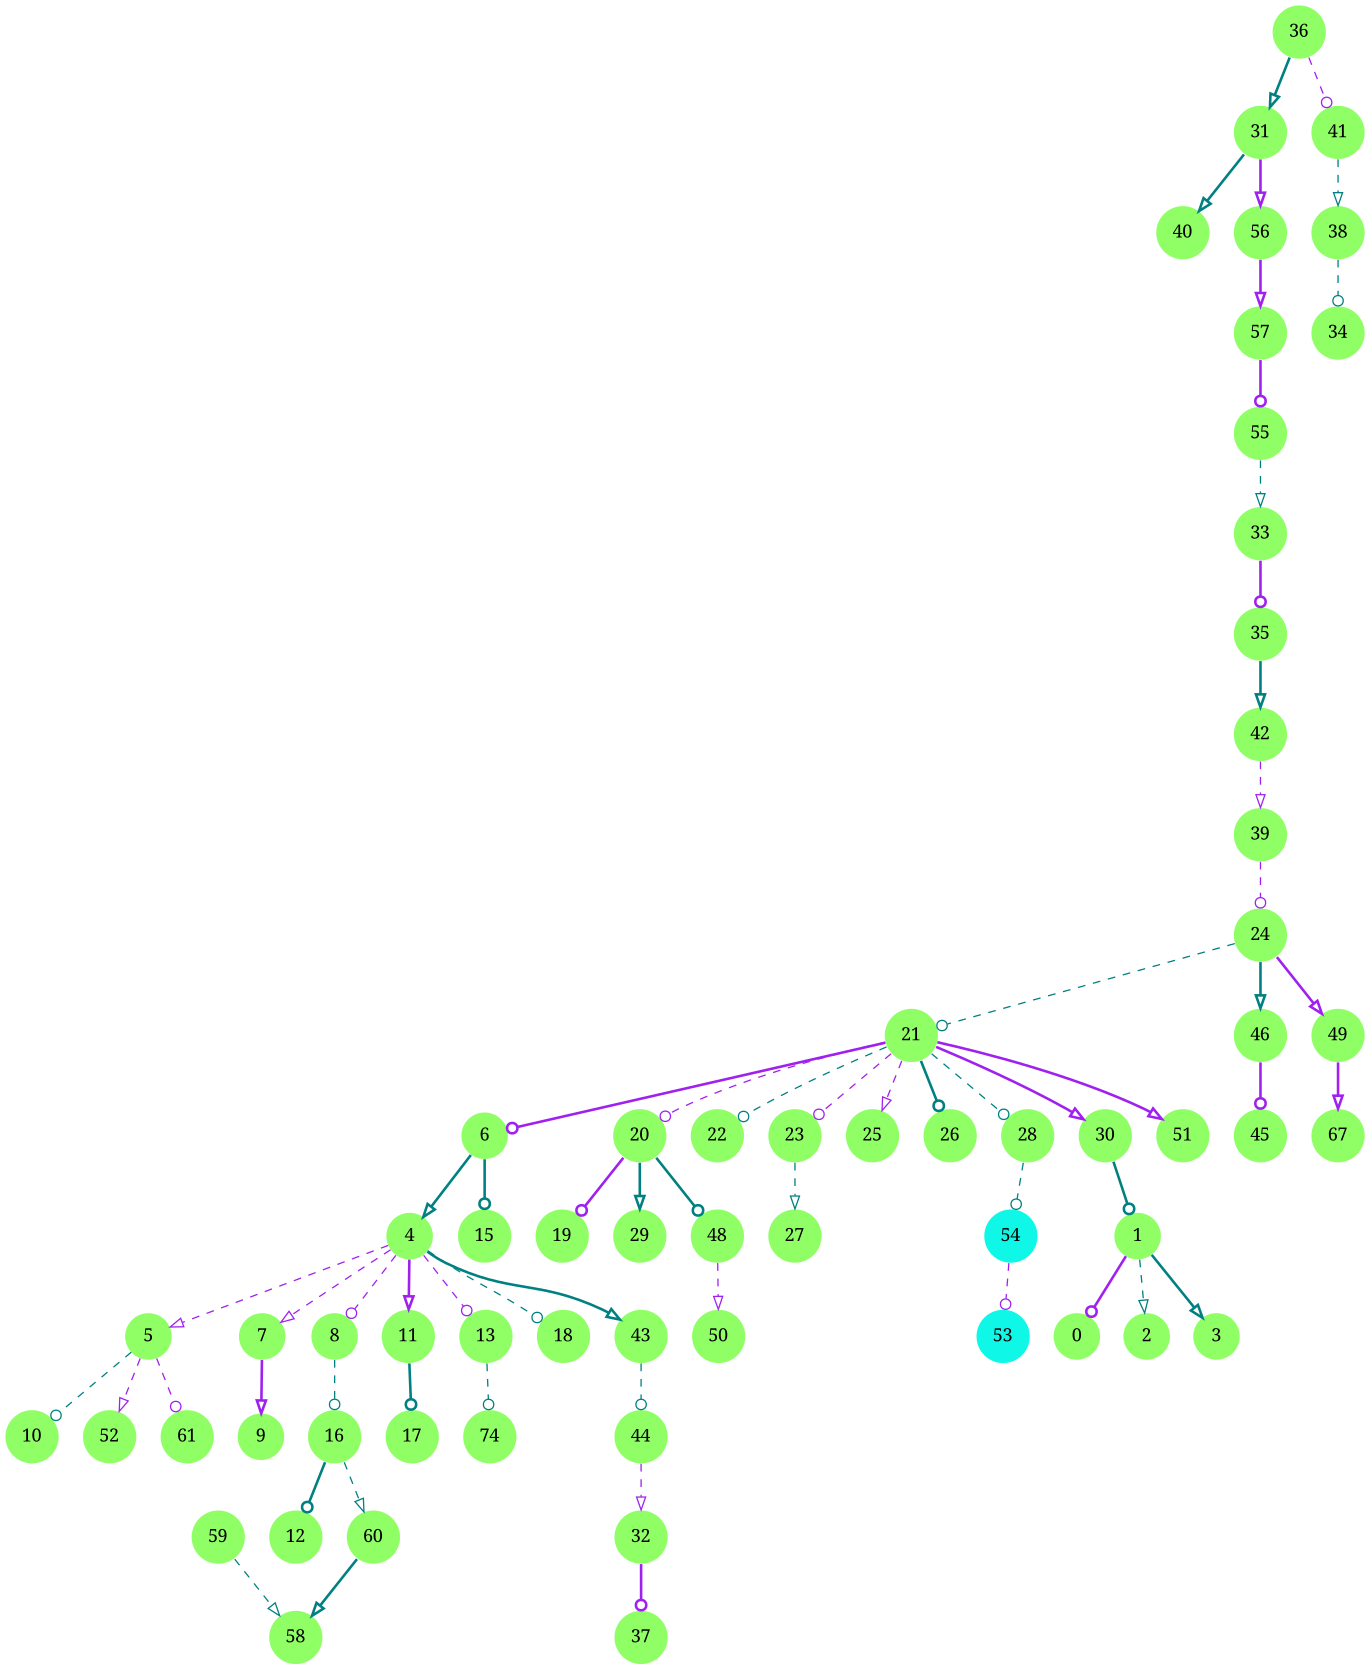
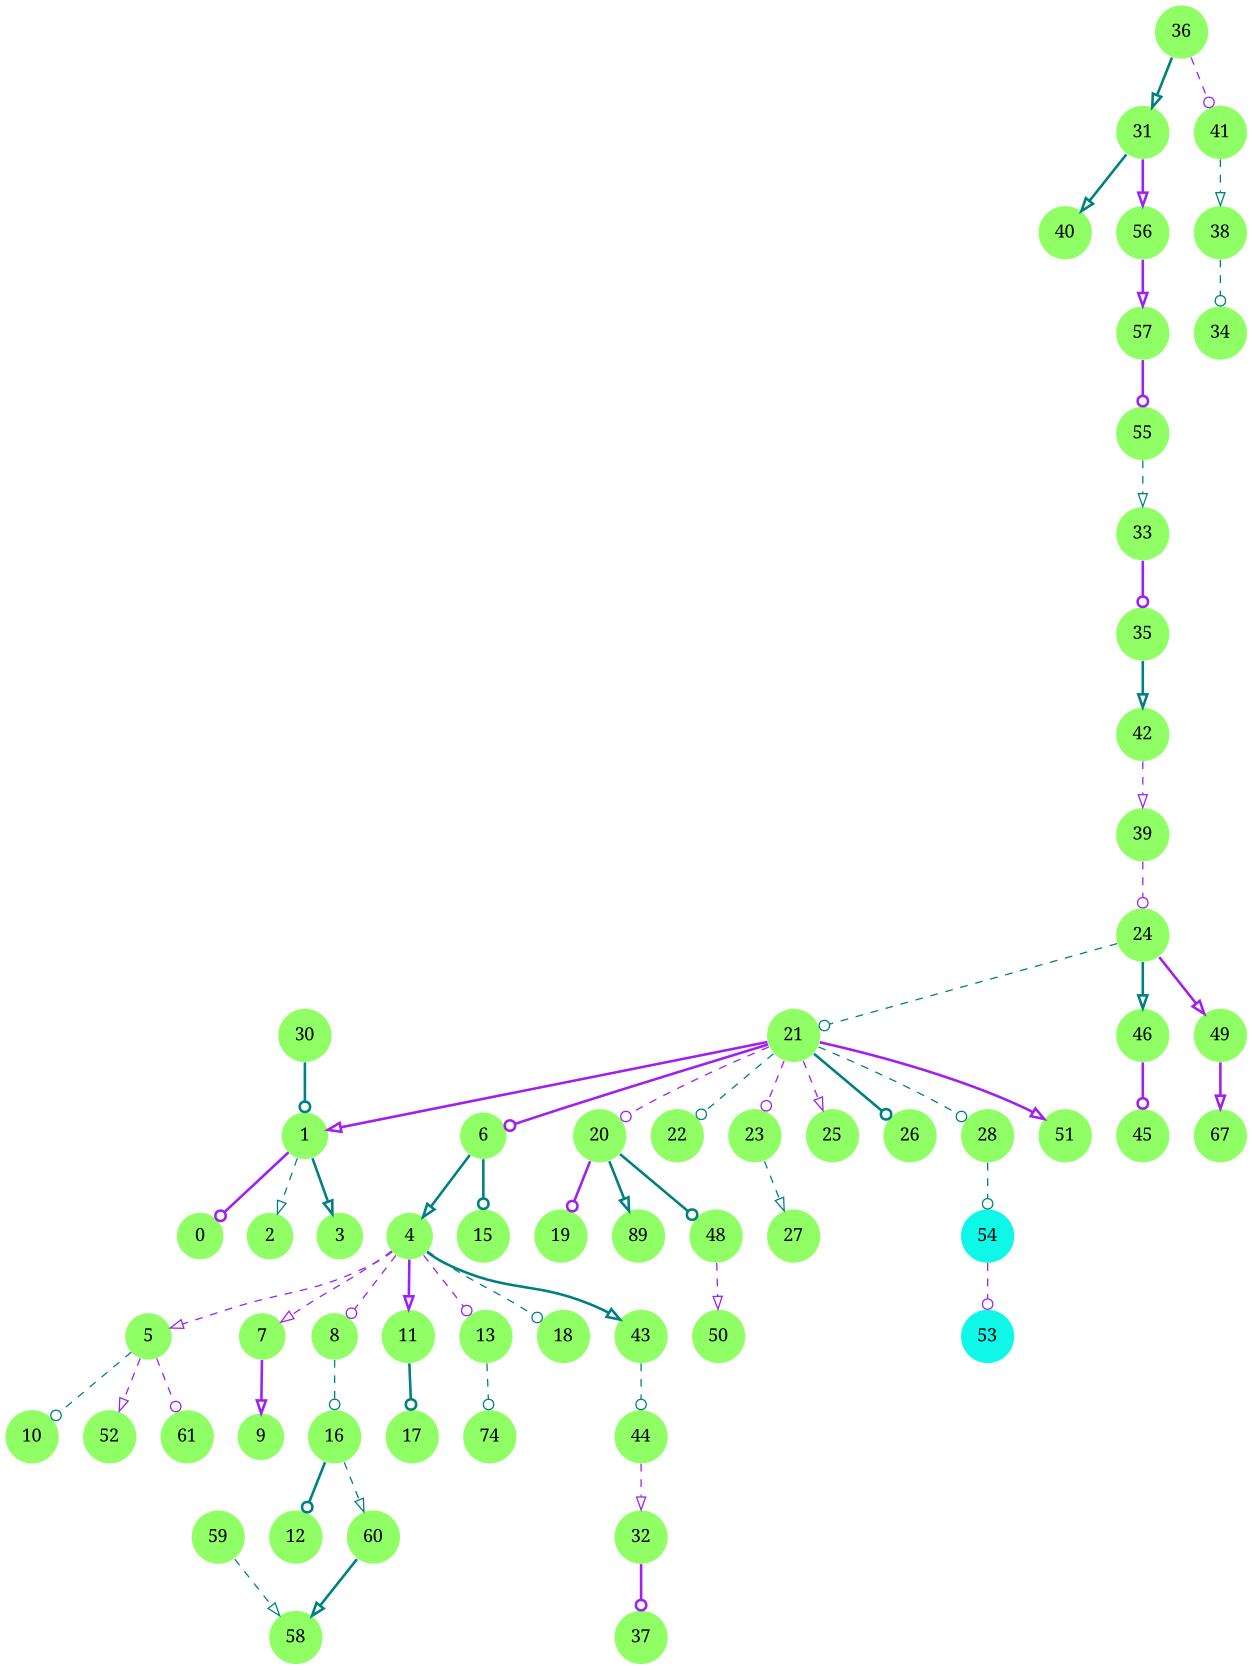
  digraph {
    fontname="Noto Serif"
    node [fillcolor="#90ff66" fontname="Noto Serif" penwidth=0 shape=circle style=filled]
    edge [arrowhead=odot color=teal fontname="Noto Serif" style=dashed]
    1
    0
    2
    3
    4
    5
    7
    8
    11
    13
    18
    43
    10
    52
    61
    9
    16
    17
    n19 [label=74]
    44
    6
    15
    12
    60
    58
    20
    19
-   29
+   29 [label=89]
    48
    50
    21
    22
    23
    25
    26
    28
    30
    51
    27
    54 [fillcolor="#0ff8e7"]
    24
    46
    49
    45
    n45 [label=67]
    53 [fillcolor="#0ff8e7"]
    31
    40
    56
    57
    32
    37
    33
    35
    42
    39
    36
    41
    38
    34
    55
    59
    1 -> 0 [color=purple style=bold]
    1 -> 2 [arrowhead=onormal]
    1 -> 3 [arrowhead=onormal style=bold]
    4 -> 5 [arrowhead=onormal color=purple]
    4 -> 7 [arrowhead=onormal color=purple]
    4 -> 8 [color=purple]
    4 -> 11 [arrowhead=onormal color=purple style=bold]
    4 -> 13 [color=purple]
    4 -> 18
    4 -> 43 [arrowhead=onormal style=bold]
    5 -> 10
    5 -> 52 [arrowhead=onormal color=purple]
    5 -> 61 [color=purple]
    7 -> 9 [arrowhead=onormal color=purple style=bold]
    8 -> 16
    11 -> 17 [style=bold]
    13 -> n19
    43 -> 44
    16 -> 12 [style=bold]
    16 -> 60 [arrowhead=onormal]
    44 -> 32 [arrowhead=onormal color=purple]
    6 -> 4 [arrowhead=onormal style=bold]
    6 -> 15 [style=bold]
    60 -> 58 [arrowhead=onormal style=bold]
    20 -> 19 [color=purple style=bold]
    20 -> 29 [arrowhead=onormal style=bold]
    20 -> 48 [style=bold]
    48 -> 50 [arrowhead=onormal color=purple]
    21 -> 6 [color=purple style=bold]
    21 -> 20 [color=purple]
    21 -> 22
    21 -> 23 [color=purple]
    21 -> 25 [arrowhead=onormal color=purple]
    21 -> 26 [style=bold]
    21 -> 28
-   21 -> 30 [arrowhead=onormal color=purple style=bold]
+   21 -> 1 [arrowhead=onormal color=purple style=bold]
    21 -> 51 [arrowhead=onormal color=purple style=bold]
    23 -> 27 [arrowhead=onormal]
    28 -> 54
    30 -> 1 [style=bold]
    54 -> 53 [color=purple]
    24 -> 21
    24 -> 46 [arrowhead=onormal style=bold]
    24 -> 49 [arrowhead=onormal color=purple style=bold]
    46 -> 45 [color=purple style=bold]
    49 -> n45 [arrowhead=onormal color=purple style=bold]
    31 -> 40 [arrowhead=onormal style=bold]
    31 -> 56 [arrowhead=onormal color=purple style=bold]
    56 -> 57 [arrowhead=onormal color=purple style=bold]
    57 -> 55 [color=purple style=bold]
    32 -> 37 [color=purple style=bold]
    33 -> 35 [color=purple style=bold]
    35 -> 42 [arrowhead=onormal style=bold]
    42 -> 39 [arrowhead=onormal color=purple]
    39 -> 24 [color=purple]
    36 -> 31 [arrowhead=onormal style=bold]
    36 -> 41 [color=purple]
    41 -> 38 [arrowhead=onormal]
    38 -> 34
    55 -> 33 [arrowhead=onormal]
    59 -> 58 [arrowhead=onormal]
  }
